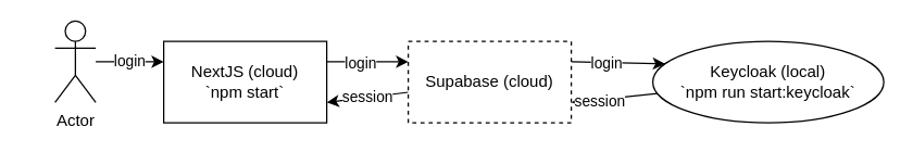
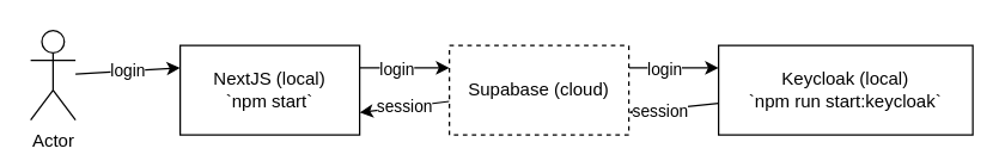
  <mxCell id="0" />
  <mxCell id="1" parent="0" />
  <mxCell id="2" value="login" style="edgeStyle=none;html=1;entryX=0;entryY=0.25;entryDx=0;entryDy=0;" edge="1" parent="1" source="3" target="6"><mxGeometry relative="1" as="geometry" /></mxCell>
- <mxCell id="3" value="Actor" style="shape=umlActor;verticalLabelPosition=bottom;verticalAlign=top;html=1;outlineConnect=0;" vertex="1" parent="1"><mxGeometry x="40" y="15" width="30" height="60" as="geometry" /></mxCell>
+ <mxCell id="3" value="Actor" style="shape=umlActor;verticalLabelPosition=bottom;verticalAlign=top;html=1;outlineConnect=0;" vertex="1" parent="1"><mxGeometry x="20" y="20" width="30" height="60" as="geometry" /></mxCell>
  <mxCell id="4" style="edgeStyle=none;html=1;entryX=0;entryY=0.25;entryDx=0;entryDy=0;exitX=1;exitY=0.25;exitDx=0;exitDy=0;" edge="1" parent="1" source="6" target="10"><mxGeometry relative="1" as="geometry" /></mxCell>
  <mxCell id="5" value="login" style="edgeLabel;html=1;align=center;verticalAlign=middle;resizable=0;points=[];" vertex="1" connectable="0" parent="4"><mxGeometry x="-0.2" y="-1" relative="1" as="geometry"><mxPoint as="offset" /></mxGeometry></mxCell>
- <mxCell id="6" value="NextJS (cloud)&lt;br&gt;`npm start`" style="rounded=0;whiteSpace=wrap;html=1;" vertex="1" parent="1"><mxGeometry x="120" y="30" width="120" height="60" as="geometry" /></mxCell>
+ <mxCell id="6" value="NextJS (local)&lt;br&gt;`npm start`" style="rounded=0;whiteSpace=wrap;html=1;" vertex="1" parent="1"><mxGeometry x="120" y="30" width="120" height="60" as="geometry" /></mxCell>
  <mxCell id="7" style="edgeStyle=none;html=1;entryX=0;entryY=0.25;entryDx=0;entryDy=0;exitX=1;exitY=0.25;exitDx=0;exitDy=0;" edge="1" parent="1" source="10" target="13"><mxGeometry relative="1" as="geometry" /></mxCell>
  <mxCell id="8" value="login" style="edgeLabel;html=1;align=center;verticalAlign=middle;resizable=0;points=[];" vertex="1" connectable="0" parent="7"><mxGeometry x="-0.233" relative="1" as="geometry"><mxPoint as="offset" /></mxGeometry></mxCell>
  <mxCell id="9" value="session" style="edgeStyle=none;html=1;entryX=1;entryY=0.75;entryDx=0;entryDy=0;" edge="1" parent="1" source="10" target="6"><mxGeometry relative="1" as="geometry" /></mxCell>
  <mxCell id="10" value="Supabase (cloud)" style="rounded=0;whiteSpace=wrap;html=1;dashed=1;" vertex="1" parent="1"><mxGeometry x="300" y="30" width="120" height="60" as="geometry" /></mxCell>
  <mxCell id="11" style="edgeStyle=none;html=1;entryX=1;entryY=0.75;entryDx=0;entryDy=0;" edge="1" parent="1" source="13" target="10"><mxGeometry relative="1" as="geometry" /></mxCell>
  <mxCell id="12" value="session" style="edgeLabel;html=1;align=center;verticalAlign=middle;resizable=0;points=[];" vertex="1" connectable="0" parent="11"><mxGeometry x="0.337" y="1" relative="1" as="geometry"><mxPoint as="offset" /></mxGeometry></mxCell>
- <mxCell id="13" value="Keycloak (local)&lt;br&gt;`npm run start:keycloak`" style="ellipse;whiteSpace=wrap;html=1;" vertex="1" parent="1"><mxGeometry x="480" y="30" width="170" height="60" as="geometry" /></mxCell>
+ <mxCell id="13" value="Keycloak (local)&lt;br&gt;`npm run start:keycloak`" style="rounded=0;whiteSpace=wrap;html=1;" vertex="1" parent="1"><mxGeometry x="480" y="30" width="170" height="60" as="geometry" /></mxCell>
